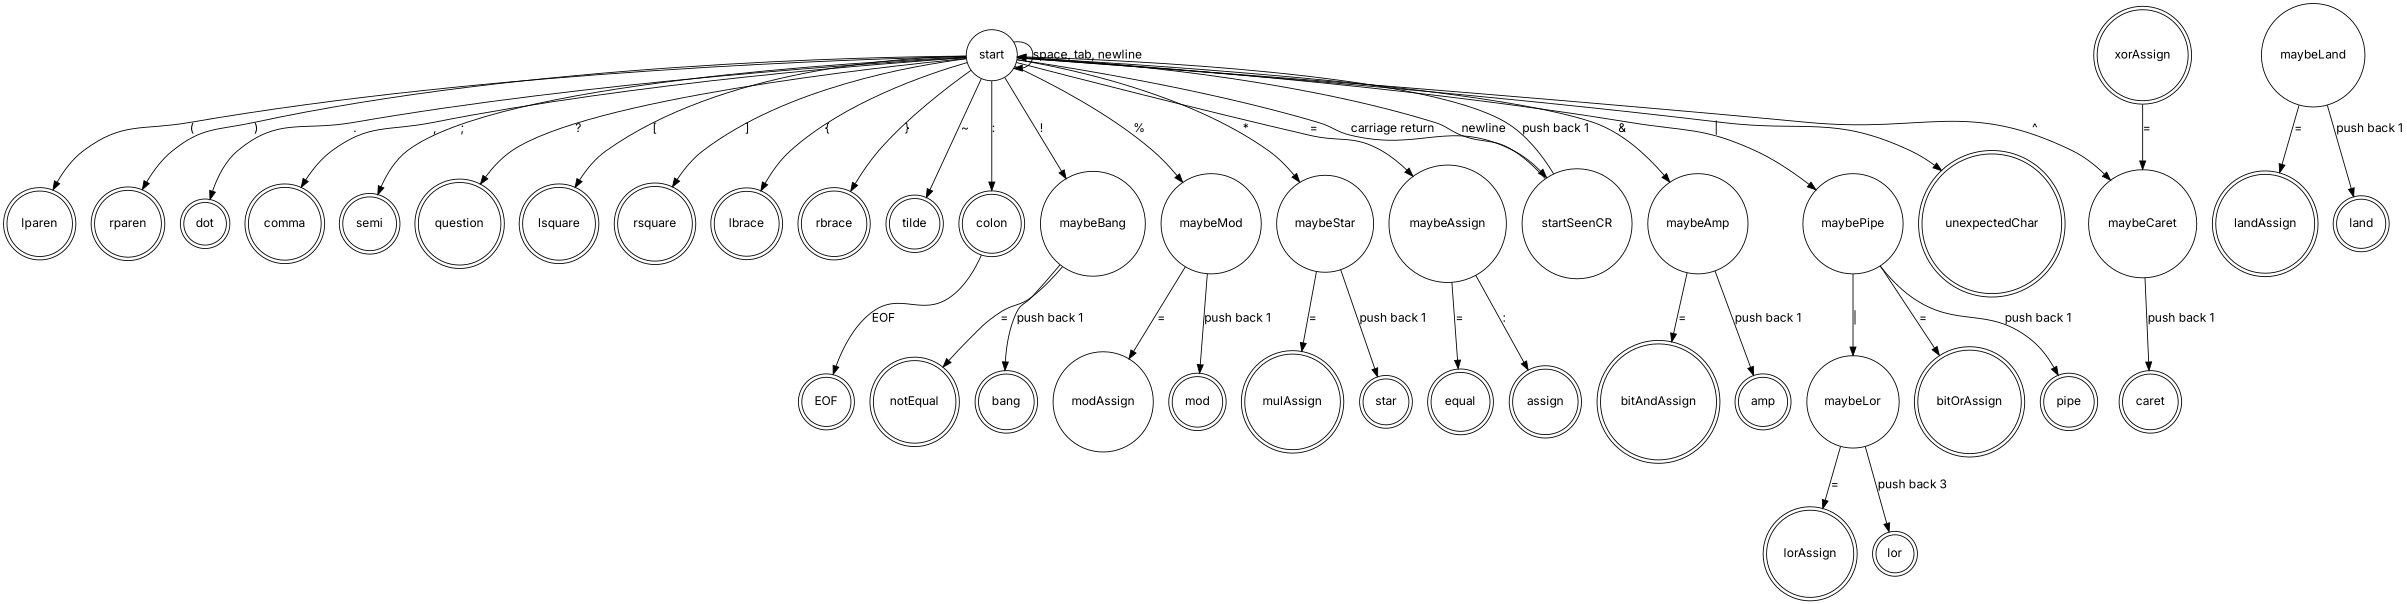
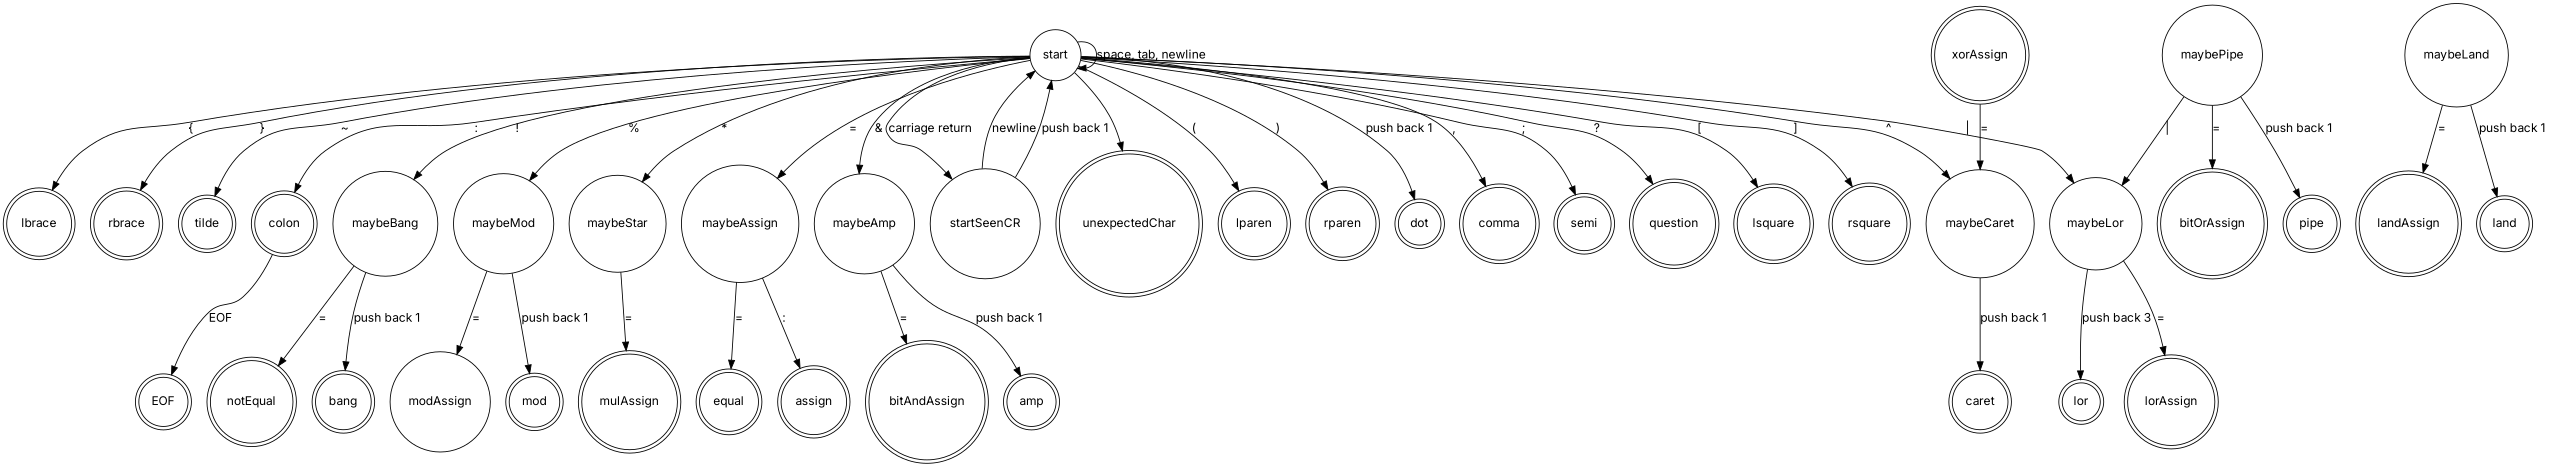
  digraph {
    fontname=Inter
    node [fontname=Inter shape=doublecircle]
    edge [fontname=Inter]
    start [shape=circle]
    startSeenCR [shape=circle]
    unexpectedChar
    lparen
    rparen
    dot
    comma
    semi
    question
    lsquare
    rsquare
    lbrace
    rbrace
    tilde
    colon
    maybeBang [shape=circle]
    maybeMod [shape=circle]
    maybeStar [shape=circle]
    maybeAssign [shape=circle]
    maybeCaret [shape=circle]
    maybeAmp [shape=circle]
    maybePipe [shape=circle]
    EOF
    bang
    notEqual
    mod
    modAssign [shape=circle]
-   star
    mulAssign
    assign
    equal
    caret
    bitAndAssign
    amp
    maybeLor [shape=circle]
    bitOrAssign
    pipe
    xorAssign
    maybeLand [shape=circle]
    landAssign
    land
    lorAssign
    lor
    start -> start [label="space, tab, newline"]
    start -> startSeenCR [label="carriage return"]
    start -> unexpectedChar
    start -> lparen [label="("]
    start -> rparen [label=")"]
-   start -> dot [label="."]
+   start -> dot [label="push back 1"]
    start -> comma [label=","]
    start -> semi [label=";"]
    start -> question [label="?"]
    start -> lsquare [label="["]
    start -> rsquare [label="]"]
    start -> lbrace [label="{"]
    start -> rbrace [label="}"]
    start -> tilde [label="~"]
    start -> colon [label=":"]
    start -> maybeBang [label="!"]
    start -> maybeMod [label="%"]
    start -> maybeStar [label="*"]
    start -> maybeAssign [label="="]
    start -> maybeCaret [label="^"]
    start -> maybeAmp [label="&"]
-   start -> maybePipe [label="|"]
+   start -> maybeLor [label="|"]
    startSeenCR -> start [label=newline]
    startSeenCR -> start [label="push back 1"]
    colon -> EOF [label=EOF]
    maybeBang -> bang [label="push back 1"]
    maybeBang -> notEqual [label="="]
    maybeMod -> mod [label="push back 1"]
    maybeMod -> modAssign [label="="]
-   maybeStar -> star [label="push back 1"]
    maybeStar -> mulAssign [label="="]
    maybeAssign -> assign [label=":"]
    maybeAssign -> equal [label="="]
    maybeCaret -> caret [label="push back 1"]
    maybeAmp -> bitAndAssign [label="="]
    maybeAmp -> amp [label="push back 1"]
    maybePipe -> maybeLor [label="|"]
    maybePipe -> bitOrAssign [label="="]
    maybePipe -> pipe [label="push back 1"]
    maybeLor -> lorAssign [label="="]
    maybeLor -> lor [label="push back 3"]
    xorAssign -> maybeCaret [label="="]
    maybeLand -> landAssign [label="="]
    maybeLand -> land [label="push back 1"]
  }
